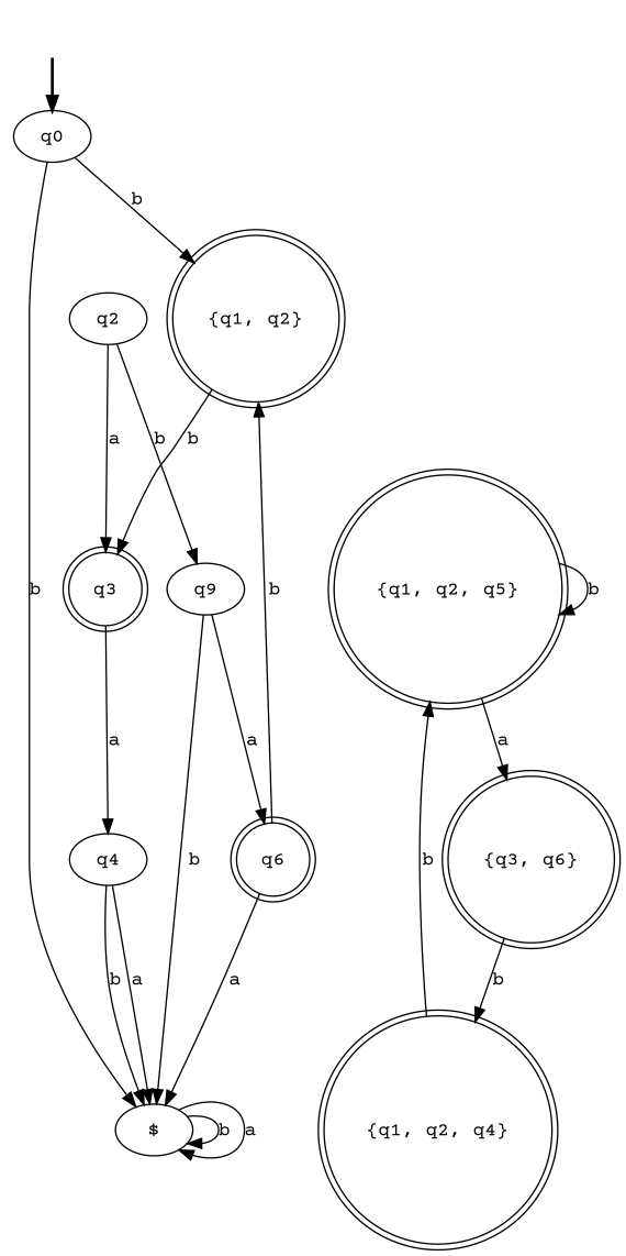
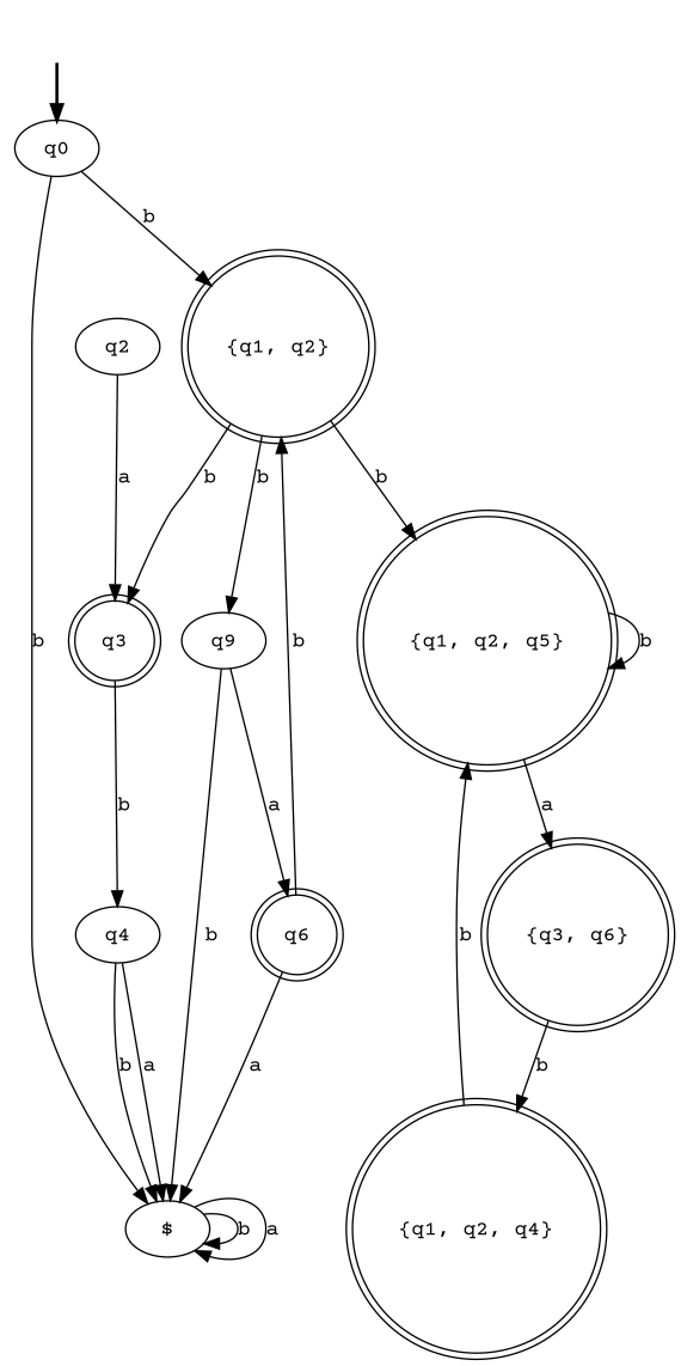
  digraph {
    fontname="Courier Prime"
    node [fontname="Courier Prime"]
    edge [fontname="Courier Prime"]
    fake [style=invisible]
    q0 [root=true]
    "$"
    "{q1, q2}" [shape=doublecircle]
    q3 [shape=doublecircle]
    q4
    q2
    n8 [label=q9]
    q6 [shape=doublecircle]
    "{q1, q2, q5}" [shape=doublecircle]
    "{q3, q6}" [shape=doublecircle]
    "{q1, q2, q4}" [shape=doublecircle]
    fake -> q0 [style=bold]
    q0 -> "$" [label=b]
    q0 -> "{q1, q2}" [label=b]
    "$" -> "$" [label=b]
    "$" -> "$" [label=a]
    "{q1, q2}" -> q3 [label=b]
-   q3 -> q4 [label=a]
+   "{q1, q2}" -> "{q1, q2, q5}" [label=b]
+   q3 -> q4 [label=b]
    q4 -> "$" [label=b]
    q4 -> "$" [label=a]
    q2 -> q3 [label=a]
-   q2 -> n8 [label=b]
+   "{q1, q2}" -> n8 [label=b]
    n8 -> "$" [label=b]
    n8 -> q6 [label=a]
    q6 -> "$" [label=a]
    q6 -> "{q1, q2}" [label=b]
    "{q1, q2, q5}" -> "{q1, q2, q5}" [label=b]
    "{q1, q2, q5}" -> "{q3, q6}" [label=a]
    "{q3, q6}" -> "{q1, q2, q4}" [label=b]
    "{q1, q2, q4}" -> "{q1, q2, q5}" [label=b]
  }
